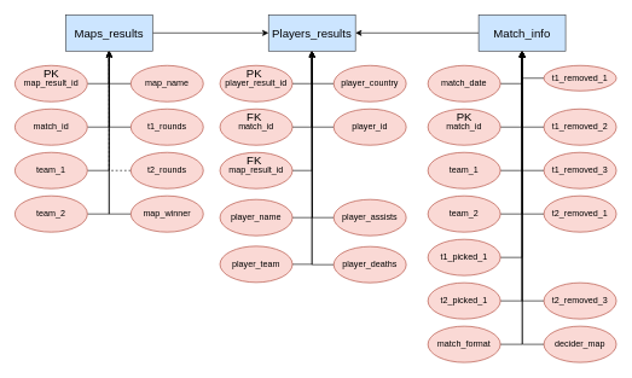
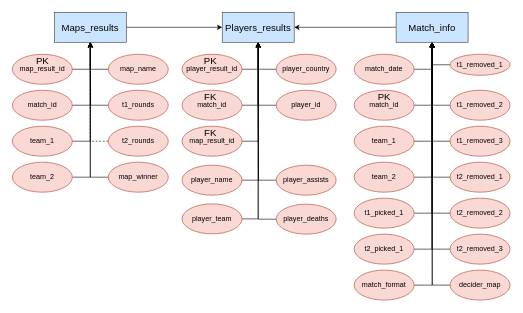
  <mxCell id="0" />
  <mxCell id="1" parent="0" />
  <mxCell id="2" value="&lt;font style=&quot;font-size: 16px&quot;&gt;Players_results&lt;/font&gt;" style="rounded=0;whiteSpace=wrap;html=1;fillColor=#cce5ff;strokeColor=#36393d;" vertex="1" parent="1"><mxGeometry x="370" y="20" width="120" height="50" as="geometry" /></mxCell>
  <mxCell id="3" style="edgeStyle=orthogonalEdgeStyle;rounded=0;orthogonalLoop=1;jettySize=auto;html=1;exitX=1;exitY=0.5;exitDx=0;exitDy=0;" edge="1" parent="1" source="4"><mxGeometry relative="1" as="geometry"><mxPoint x="430" y="70" as="targetPoint" /></mxGeometry></mxCell>
  <mxCell id="4" value="player_result_id" style="ellipse;whiteSpace=wrap;html=1;fillColor=#fad9d5;strokeColor=#ae4132;" vertex="1" parent="1"><mxGeometry x="303" y="90" width="100" height="50" as="geometry" /></mxCell>
  <mxCell id="5" style="edgeStyle=orthogonalEdgeStyle;rounded=0;orthogonalLoop=1;jettySize=auto;html=1;exitX=1;exitY=0.5;exitDx=0;exitDy=0;entryX=0.5;entryY=1;entryDx=0;entryDy=0;" edge="1" parent="1" source="6" target="2"><mxGeometry relative="1" as="geometry" /></mxCell>
  <mxCell id="6" value="match_id" style="ellipse;whiteSpace=wrap;html=1;fillColor=#fad9d5;strokeColor=#ae4132;" vertex="1" parent="1"><mxGeometry x="303" y="150" width="100" height="50" as="geometry" /></mxCell>
  <mxCell id="7" style="edgeStyle=orthogonalEdgeStyle;rounded=0;orthogonalLoop=1;jettySize=auto;html=1;exitX=1;exitY=0.5;exitDx=0;exitDy=0;" edge="1" parent="1" source="8"><mxGeometry relative="1" as="geometry"><mxPoint x="430" y="70" as="targetPoint" /></mxGeometry></mxCell>
  <mxCell id="8" value="player_name" style="ellipse;whiteSpace=wrap;html=1;fillColor=#fad9d5;strokeColor=#ae4132;" vertex="1" parent="1"><mxGeometry x="303" y="275" width="100" height="50" as="geometry" /></mxCell>
  <mxCell id="9" style="edgeStyle=orthogonalEdgeStyle;rounded=0;orthogonalLoop=1;jettySize=auto;html=1;exitX=1;exitY=0.5;exitDx=0;exitDy=0;entryX=0.5;entryY=1;entryDx=0;entryDy=0;" edge="1" parent="1" source="10" target="2"><mxGeometry relative="1" as="geometry" /></mxCell>
  <mxCell id="10" value="player_team" style="ellipse;whiteSpace=wrap;html=1;fillColor=#fad9d5;strokeColor=#ae4132;" vertex="1" parent="1"><mxGeometry x="303" y="339.5" width="100" height="50" as="geometry" /></mxCell>
  <mxCell id="11" style="edgeStyle=orthogonalEdgeStyle;rounded=0;orthogonalLoop=1;jettySize=auto;html=1;exitX=0;exitY=0.5;exitDx=0;exitDy=0;entryX=0.5;entryY=1;entryDx=0;entryDy=0;" edge="1" parent="1" source="12" target="2"><mxGeometry relative="1" as="geometry" /></mxCell>
  <mxCell id="12" value="player_country" style="ellipse;whiteSpace=wrap;html=1;fillColor=#fad9d5;strokeColor=#ae4132;" vertex="1" parent="1"><mxGeometry x="460" y="90" width="100" height="50" as="geometry" /></mxCell>
  <mxCell id="13" style="edgeStyle=orthogonalEdgeStyle;rounded=0;orthogonalLoop=1;jettySize=auto;html=1;exitX=0;exitY=0.5;exitDx=0;exitDy=0;entryX=0.5;entryY=1;entryDx=0;entryDy=0;" edge="1" parent="1" source="14" target="2"><mxGeometry relative="1" as="geometry" /></mxCell>
  <mxCell id="14" value="player_id" style="ellipse;whiteSpace=wrap;html=1;fillColor=#fad9d5;strokeColor=#ae4132;" vertex="1" parent="1"><mxGeometry x="460" y="150" width="100" height="50" as="geometry" /></mxCell>
  <mxCell id="15" style="edgeStyle=orthogonalEdgeStyle;rounded=0;orthogonalLoop=1;jettySize=auto;html=1;exitX=0;exitY=0.5;exitDx=0;exitDy=0;" edge="1" parent="1" source="16"><mxGeometry relative="1" as="geometry"><mxPoint x="430" y="70" as="targetPoint" /></mxGeometry></mxCell>
  <mxCell id="16" value="player_assists" style="ellipse;whiteSpace=wrap;html=1;fillColor=#fad9d5;strokeColor=#ae4132;" vertex="1" parent="1"><mxGeometry x="460" y="275" width="100" height="50" as="geometry" /></mxCell>
  <mxCell id="17" style="edgeStyle=orthogonalEdgeStyle;rounded=0;orthogonalLoop=1;jettySize=auto;html=1;exitX=0;exitY=0.5;exitDx=0;exitDy=0;entryX=0.5;entryY=1;entryDx=0;entryDy=0;" edge="1" parent="1" source="18" target="2"><mxGeometry relative="1" as="geometry" /></mxCell>
  <mxCell id="18" value="player_deaths" style="ellipse;whiteSpace=wrap;html=1;fillColor=#fad9d5;strokeColor=#ae4132;" vertex="1" parent="1"><mxGeometry x="460" y="340" width="100" height="50" as="geometry" /></mxCell>
  <mxCell id="19" style="edgeStyle=orthogonalEdgeStyle;rounded=0;orthogonalLoop=1;jettySize=auto;html=1;exitX=1;exitY=0.5;exitDx=0;exitDy=0;entryX=0;entryY=0.5;entryDx=0;entryDy=0;fontSize=16;" edge="1" parent="1" source="20" target="2"><mxGeometry relative="1" as="geometry" /></mxCell>
  <mxCell id="20" value="&lt;font style=&quot;font-size: 16px&quot;&gt;Maps_results&lt;/font&gt;" style="rounded=0;whiteSpace=wrap;html=1;fillColor=#cce5ff;strokeColor=#36393d;" vertex="1" parent="1"><mxGeometry x="90" y="20" width="120" height="50" as="geometry" /></mxCell>
  <mxCell id="21" style="edgeStyle=orthogonalEdgeStyle;rounded=0;orthogonalLoop=1;jettySize=auto;html=1;exitX=1;exitY=0.5;exitDx=0;exitDy=0;entryX=0.5;entryY=1;entryDx=0;entryDy=0;" edge="1" parent="1" source="22" target="20"><mxGeometry relative="1" as="geometry" /></mxCell>
  <mxCell id="22" value="map_result_id" style="ellipse;whiteSpace=wrap;html=1;fillColor=#fad9d5;strokeColor=#ae4132;" vertex="1" parent="1"><mxGeometry x="20" y="90" width="100" height="50" as="geometry" /></mxCell>
  <mxCell id="23" style="edgeStyle=orthogonalEdgeStyle;rounded=0;orthogonalLoop=1;jettySize=auto;html=1;exitX=1;exitY=0.5;exitDx=0;exitDy=0;entryX=0.5;entryY=1;entryDx=0;entryDy=0;" edge="1" parent="1" source="24" target="20"><mxGeometry relative="1" as="geometry" /></mxCell>
  <mxCell id="24" value="match_id" style="ellipse;whiteSpace=wrap;html=1;fillColor=#fad9d5;strokeColor=#ae4132;" vertex="1" parent="1"><mxGeometry x="20" y="150" width="100" height="50" as="geometry" /></mxCell>
  <mxCell id="25" style="edgeStyle=orthogonalEdgeStyle;rounded=0;orthogonalLoop=1;jettySize=auto;html=1;exitX=1;exitY=0.5;exitDx=0;exitDy=0;entryX=0.5;entryY=1;entryDx=0;entryDy=0;" edge="1" parent="1" source="26" target="20"><mxGeometry relative="1" as="geometry" /></mxCell>
  <mxCell id="26" value="team_1" style="ellipse;whiteSpace=wrap;html=1;fillColor=#fad9d5;strokeColor=#ae4132;" vertex="1" parent="1"><mxGeometry x="20" y="210" width="100" height="50" as="geometry" /></mxCell>
  <mxCell id="27" style="edgeStyle=orthogonalEdgeStyle;rounded=0;orthogonalLoop=1;jettySize=auto;html=1;exitX=1;exitY=0.5;exitDx=0;exitDy=0;entryX=0.5;entryY=1;entryDx=0;entryDy=0;" edge="1" parent="1" source="28" target="20"><mxGeometry relative="1" as="geometry" /></mxCell>
  <mxCell id="28" value="team_2" style="ellipse;whiteSpace=wrap;html=1;fillColor=#fad9d5;strokeColor=#ae4132;" vertex="1" parent="1"><mxGeometry x="20" y="270" width="100" height="50" as="geometry" /></mxCell>
  <mxCell id="29" style="edgeStyle=orthogonalEdgeStyle;rounded=0;orthogonalLoop=1;jettySize=auto;html=1;exitX=0;exitY=0.5;exitDx=0;exitDy=0;entryX=0.5;entryY=1;entryDx=0;entryDy=0;" edge="1" parent="1" source="30" target="20"><mxGeometry relative="1" as="geometry" /></mxCell>
  <mxCell id="30" value="map_name" style="ellipse;whiteSpace=wrap;html=1;fillColor=#fad9d5;strokeColor=#ae4132;" vertex="1" parent="1"><mxGeometry x="180" y="90" width="100" height="50" as="geometry" /></mxCell>
  <mxCell id="31" style="edgeStyle=orthogonalEdgeStyle;rounded=0;orthogonalLoop=1;jettySize=auto;html=1;exitX=0;exitY=0.5;exitDx=0;exitDy=0;" edge="1" parent="1" source="32"><mxGeometry relative="1" as="geometry"><mxPoint x="150" y="70" as="targetPoint" /></mxGeometry></mxCell>
  <mxCell id="32" value="t1_rounds" style="ellipse;whiteSpace=wrap;html=1;fillColor=#fad9d5;strokeColor=#ae4132;" vertex="1" parent="1"><mxGeometry x="180" y="150" width="100" height="50" as="geometry" /></mxCell>
  <mxCell id="33" style="edgeStyle=orthogonalEdgeStyle;rounded=0;orthogonalLoop=1;jettySize=auto;html=1;exitX=0;exitY=0.5;exitDx=0;exitDy=0;entryX=0.5;entryY=1;entryDx=0;entryDy=0;dashed=1;" edge="1" parent="1" source="34" target="20"><mxGeometry relative="1" as="geometry" /></mxCell>
  <mxCell id="34" value="t2_rounds" style="ellipse;whiteSpace=wrap;html=1;fillColor=#fad9d5;strokeColor=#ae4132;" vertex="1" parent="1"><mxGeometry x="180" y="210" width="100" height="50" as="geometry" /></mxCell>
  <mxCell id="35" style="edgeStyle=orthogonalEdgeStyle;rounded=0;orthogonalLoop=1;jettySize=auto;html=1;exitX=0;exitY=0.5;exitDx=0;exitDy=0;entryX=0.5;entryY=1;entryDx=0;entryDy=0;" edge="1" parent="1" source="36" target="20"><mxGeometry relative="1" as="geometry" /></mxCell>
  <mxCell id="36" value="map_winner" style="ellipse;whiteSpace=wrap;html=1;fillColor=#fad9d5;strokeColor=#ae4132;" vertex="1" parent="1"><mxGeometry x="180" y="270" width="100" height="50" as="geometry" /></mxCell>
  <mxCell id="37" style="edgeStyle=orthogonalEdgeStyle;rounded=0;orthogonalLoop=1;jettySize=auto;html=1;exitX=0;exitY=0.5;exitDx=0;exitDy=0;entryX=1;entryY=0.5;entryDx=0;entryDy=0;fontSize=16;" edge="1" parent="1" source="38" target="2"><mxGeometry relative="1" as="geometry" /></mxCell>
  <mxCell id="38" value="&lt;font style=&quot;font-size: 16px&quot;&gt;Match_info&lt;/font&gt;" style="rounded=0;whiteSpace=wrap;html=1;fillColor=#cce5ff;strokeColor=#36393d;" vertex="1" parent="1"><mxGeometry x="660" y="20" width="120" height="50" as="geometry" /></mxCell>
  <mxCell id="39" style="edgeStyle=orthogonalEdgeStyle;rounded=0;orthogonalLoop=1;jettySize=auto;html=1;exitX=1;exitY=0.5;exitDx=0;exitDy=0;entryX=0.5;entryY=1;entryDx=0;entryDy=0;" edge="1" parent="1" source="40" target="38"><mxGeometry relative="1" as="geometry" /></mxCell>
  <mxCell id="40" value="match_date" style="ellipse;whiteSpace=wrap;html=1;fillColor=#fad9d5;strokeColor=#ae4132;" vertex="1" parent="1"><mxGeometry x="590" y="90" width="100" height="50" as="geometry" /></mxCell>
  <mxCell id="41" style="edgeStyle=orthogonalEdgeStyle;rounded=0;orthogonalLoop=1;jettySize=auto;html=1;exitX=1;exitY=0.5;exitDx=0;exitDy=0;entryX=0.5;entryY=1;entryDx=0;entryDy=0;" edge="1" parent="1" source="42" target="38"><mxGeometry relative="1" as="geometry" /></mxCell>
  <mxCell id="42" value="match_id" style="ellipse;whiteSpace=wrap;html=1;fillColor=#fad9d5;strokeColor=#ae4132;" vertex="1" parent="1"><mxGeometry x="590" y="150" width="100" height="50" as="geometry" /></mxCell>
  <mxCell id="43" style="edgeStyle=orthogonalEdgeStyle;rounded=0;orthogonalLoop=1;jettySize=auto;html=1;exitX=1;exitY=0.5;exitDx=0;exitDy=0;" edge="1" parent="1" source="44"><mxGeometry relative="1" as="geometry"><mxPoint x="720" y="70" as="targetPoint" /></mxGeometry></mxCell>
  <mxCell id="44" value="team_1" style="ellipse;whiteSpace=wrap;html=1;fillColor=#fad9d5;strokeColor=#ae4132;" vertex="1" parent="1"><mxGeometry x="590" y="210" width="100" height="50" as="geometry" /></mxCell>
  <mxCell id="45" style="edgeStyle=orthogonalEdgeStyle;rounded=0;orthogonalLoop=1;jettySize=auto;html=1;exitX=1;exitY=0.5;exitDx=0;exitDy=0;entryX=0.5;entryY=1;entryDx=0;entryDy=0;" edge="1" parent="1" source="46" target="38"><mxGeometry relative="1" as="geometry" /></mxCell>
  <mxCell id="46" value="team_2" style="ellipse;whiteSpace=wrap;html=1;fillColor=#fad9d5;strokeColor=#ae4132;" vertex="1" parent="1"><mxGeometry x="590" y="270" width="100" height="50" as="geometry" /></mxCell>
  <mxCell id="47" style="edgeStyle=orthogonalEdgeStyle;rounded=0;orthogonalLoop=1;jettySize=auto;html=1;exitX=0;exitY=0.5;exitDx=0;exitDy=0;" edge="1" parent="1" source="48"><mxGeometry relative="1" as="geometry"><mxPoint x="720" y="70" as="targetPoint" /></mxGeometry></mxCell>
  <mxCell id="48" value="t1_removed_1" style="ellipse;whiteSpace=wrap;html=1;fillColor=#fad9d5;strokeColor=#ae4132;" vertex="1" parent="1"><mxGeometry x="750" y="90" width="100" height="35" as="geometry" /></mxCell>
  <mxCell id="49" style="edgeStyle=orthogonalEdgeStyle;rounded=0;orthogonalLoop=1;jettySize=auto;html=1;exitX=0;exitY=0.5;exitDx=0;exitDy=0;" edge="1" parent="1" source="50"><mxGeometry relative="1" as="geometry"><mxPoint x="720" y="70" as="targetPoint" /></mxGeometry></mxCell>
  <mxCell id="50" value="t1_removed_2" style="ellipse;whiteSpace=wrap;html=1;fillColor=#fad9d5;strokeColor=#ae4132;" vertex="1" parent="1"><mxGeometry x="750" y="150" width="100" height="50" as="geometry" /></mxCell>
  <mxCell id="51" style="edgeStyle=orthogonalEdgeStyle;rounded=0;orthogonalLoop=1;jettySize=auto;html=1;exitX=0;exitY=0.5;exitDx=0;exitDy=0;" edge="1" parent="1" source="52"><mxGeometry relative="1" as="geometry"><mxPoint x="720" y="70" as="targetPoint" /></mxGeometry></mxCell>
  <mxCell id="52" value="t1_removed_3" style="ellipse;whiteSpace=wrap;html=1;fillColor=#fad9d5;strokeColor=#ae4132;" vertex="1" parent="1"><mxGeometry x="750" y="210" width="100" height="50" as="geometry" /></mxCell>
  <mxCell id="53" style="edgeStyle=orthogonalEdgeStyle;rounded=0;orthogonalLoop=1;jettySize=auto;html=1;exitX=0;exitY=0.5;exitDx=0;exitDy=0;" edge="1" parent="1" source="54"><mxGeometry relative="1" as="geometry"><mxPoint x="720" y="70" as="targetPoint" /></mxGeometry></mxCell>
  <mxCell id="54" value="t2_removed_1" style="ellipse;whiteSpace=wrap;html=1;fillColor=#fad9d5;strokeColor=#ae4132;" vertex="1" parent="1"><mxGeometry x="750" y="270" width="100" height="50" as="geometry" /></mxCell>
+ <mxCell id="55" style="edgeStyle=orthogonalEdgeStyle;rounded=0;orthogonalLoop=1;jettySize=auto;html=1;exitX=0;exitY=0.5;exitDx=0;exitDy=0;entryX=0.5;entryY=1;entryDx=0;entryDy=0;" edge="1" parent="1" source="56" target="38"><mxGeometry relative="1" as="geometry" /></mxCell>
+ <mxCell id="56" value="t2_removed_2" style="ellipse;whiteSpace=wrap;html=1;fillColor=#fad9d5;strokeColor=#ae4132;" vertex="1" parent="1"><mxGeometry x="750" y="330" width="100" height="50" as="geometry" /></mxCell>
  <mxCell id="57" style="edgeStyle=orthogonalEdgeStyle;rounded=0;orthogonalLoop=1;jettySize=auto;html=1;exitX=0;exitY=0.5;exitDx=0;exitDy=0;entryX=0.5;entryY=1;entryDx=0;entryDy=0;" edge="1" parent="1" source="58" target="38"><mxGeometry relative="1" as="geometry" /></mxCell>
  <mxCell id="58" value="t2_removed_3" style="ellipse;whiteSpace=wrap;html=1;fillColor=#fad9d5;strokeColor=#ae4132;" vertex="1" parent="1"><mxGeometry x="750" y="390" width="100" height="50" as="geometry" /></mxCell>
  <mxCell id="59" style="edgeStyle=orthogonalEdgeStyle;rounded=0;orthogonalLoop=1;jettySize=auto;html=1;exitX=1;exitY=0.5;exitDx=0;exitDy=0;entryX=0.5;entryY=1;entryDx=0;entryDy=0;" edge="1" parent="1" source="60" target="38"><mxGeometry relative="1" as="geometry" /></mxCell>
  <mxCell id="60" value="t1_picked_1" style="ellipse;whiteSpace=wrap;html=1;fillColor=#fad9d5;strokeColor=#ae4132;" vertex="1" parent="1"><mxGeometry x="590" y="330" width="100" height="50" as="geometry" /></mxCell>
  <mxCell id="61" style="edgeStyle=orthogonalEdgeStyle;rounded=0;orthogonalLoop=1;jettySize=auto;html=1;exitX=1;exitY=0.5;exitDx=0;exitDy=0;entryX=0.5;entryY=1;entryDx=0;entryDy=0;" edge="1" parent="1" source="62" target="38"><mxGeometry relative="1" as="geometry" /></mxCell>
  <mxCell id="62" value="t2_picked_1" style="ellipse;whiteSpace=wrap;html=1;fillColor=#fad9d5;strokeColor=#ae4132;" vertex="1" parent="1"><mxGeometry x="590" y="390" width="100" height="50" as="geometry" /></mxCell>
  <mxCell id="63" style="edgeStyle=orthogonalEdgeStyle;rounded=0;orthogonalLoop=1;jettySize=auto;html=1;exitX=0;exitY=0.5;exitDx=0;exitDy=0;" edge="1" parent="1" source="64"><mxGeometry relative="1" as="geometry"><mxPoint x="720" y="70" as="targetPoint" /></mxGeometry></mxCell>
  <mxCell id="64" value="decider_map" style="ellipse;whiteSpace=wrap;html=1;fillColor=#fad9d5;strokeColor=#ae4132;" vertex="1" parent="1"><mxGeometry x="750" y="450" width="100" height="50" as="geometry" /></mxCell>
  <mxCell id="65" style="edgeStyle=orthogonalEdgeStyle;rounded=0;orthogonalLoop=1;jettySize=auto;html=1;exitX=1;exitY=0.5;exitDx=0;exitDy=0;entryX=0.5;entryY=1;entryDx=0;entryDy=0;" edge="1" parent="1" source="66" target="38"><mxGeometry relative="1" as="geometry" /></mxCell>
  <mxCell id="66" value="match_format" style="ellipse;whiteSpace=wrap;html=1;fillColor=#fad9d5;strokeColor=#ae4132;" vertex="1" parent="1"><mxGeometry x="590" y="450" width="100" height="50" as="geometry" /></mxCell>
  <mxCell id="67" value="PK" style="text;html=1;align=center;verticalAlign=middle;resizable=0;points=[];autosize=1;strokeWidth=2;fontSize=16;" vertex="1" parent="1"><mxGeometry x="620" y="150" width="40" height="20" as="geometry" /></mxCell>
  <mxCell id="68" value="PK" style="text;html=1;align=center;verticalAlign=middle;resizable=0;points=[];autosize=1;strokeWidth=2;fontSize=16;" vertex="1" parent="1"><mxGeometry x="330" y="90" width="40" height="20" as="geometry" /></mxCell>
  <mxCell id="69" value="PK" style="text;html=1;align=center;verticalAlign=middle;resizable=0;points=[];autosize=1;strokeWidth=2;fontSize=16;" vertex="1" parent="1"><mxGeometry x="50" y="90" width="40" height="20" as="geometry" /></mxCell>
  <mxCell id="70" value="FK" style="text;html=1;align=center;verticalAlign=middle;resizable=0;points=[];autosize=1;strokeWidth=2;fontSize=16;" vertex="1" parent="1"><mxGeometry x="330" y="150" width="40" height="20" as="geometry" /></mxCell>
  <mxCell id="71" style="edgeStyle=orthogonalEdgeStyle;rounded=0;orthogonalLoop=1;jettySize=auto;html=1;exitX=1;exitY=0.5;exitDx=0;exitDy=0;entryX=0.5;entryY=1;entryDx=0;entryDy=0;fontSize=16;" edge="1" parent="1" source="72" target="2"><mxGeometry relative="1" as="geometry" /></mxCell>
  <mxCell id="72" value="map_result_id" style="ellipse;whiteSpace=wrap;html=1;fillColor=#fad9d5;strokeColor=#ae4132;" vertex="1" parent="1"><mxGeometry x="303" y="210" width="100" height="50" as="geometry" /></mxCell>
  <mxCell id="73" value="FK" style="text;html=1;align=center;verticalAlign=middle;resizable=0;points=[];autosize=1;strokeWidth=2;fontSize=16;" vertex="1" parent="1"><mxGeometry x="330" y="210" width="40" height="20" as="geometry" /></mxCell>
